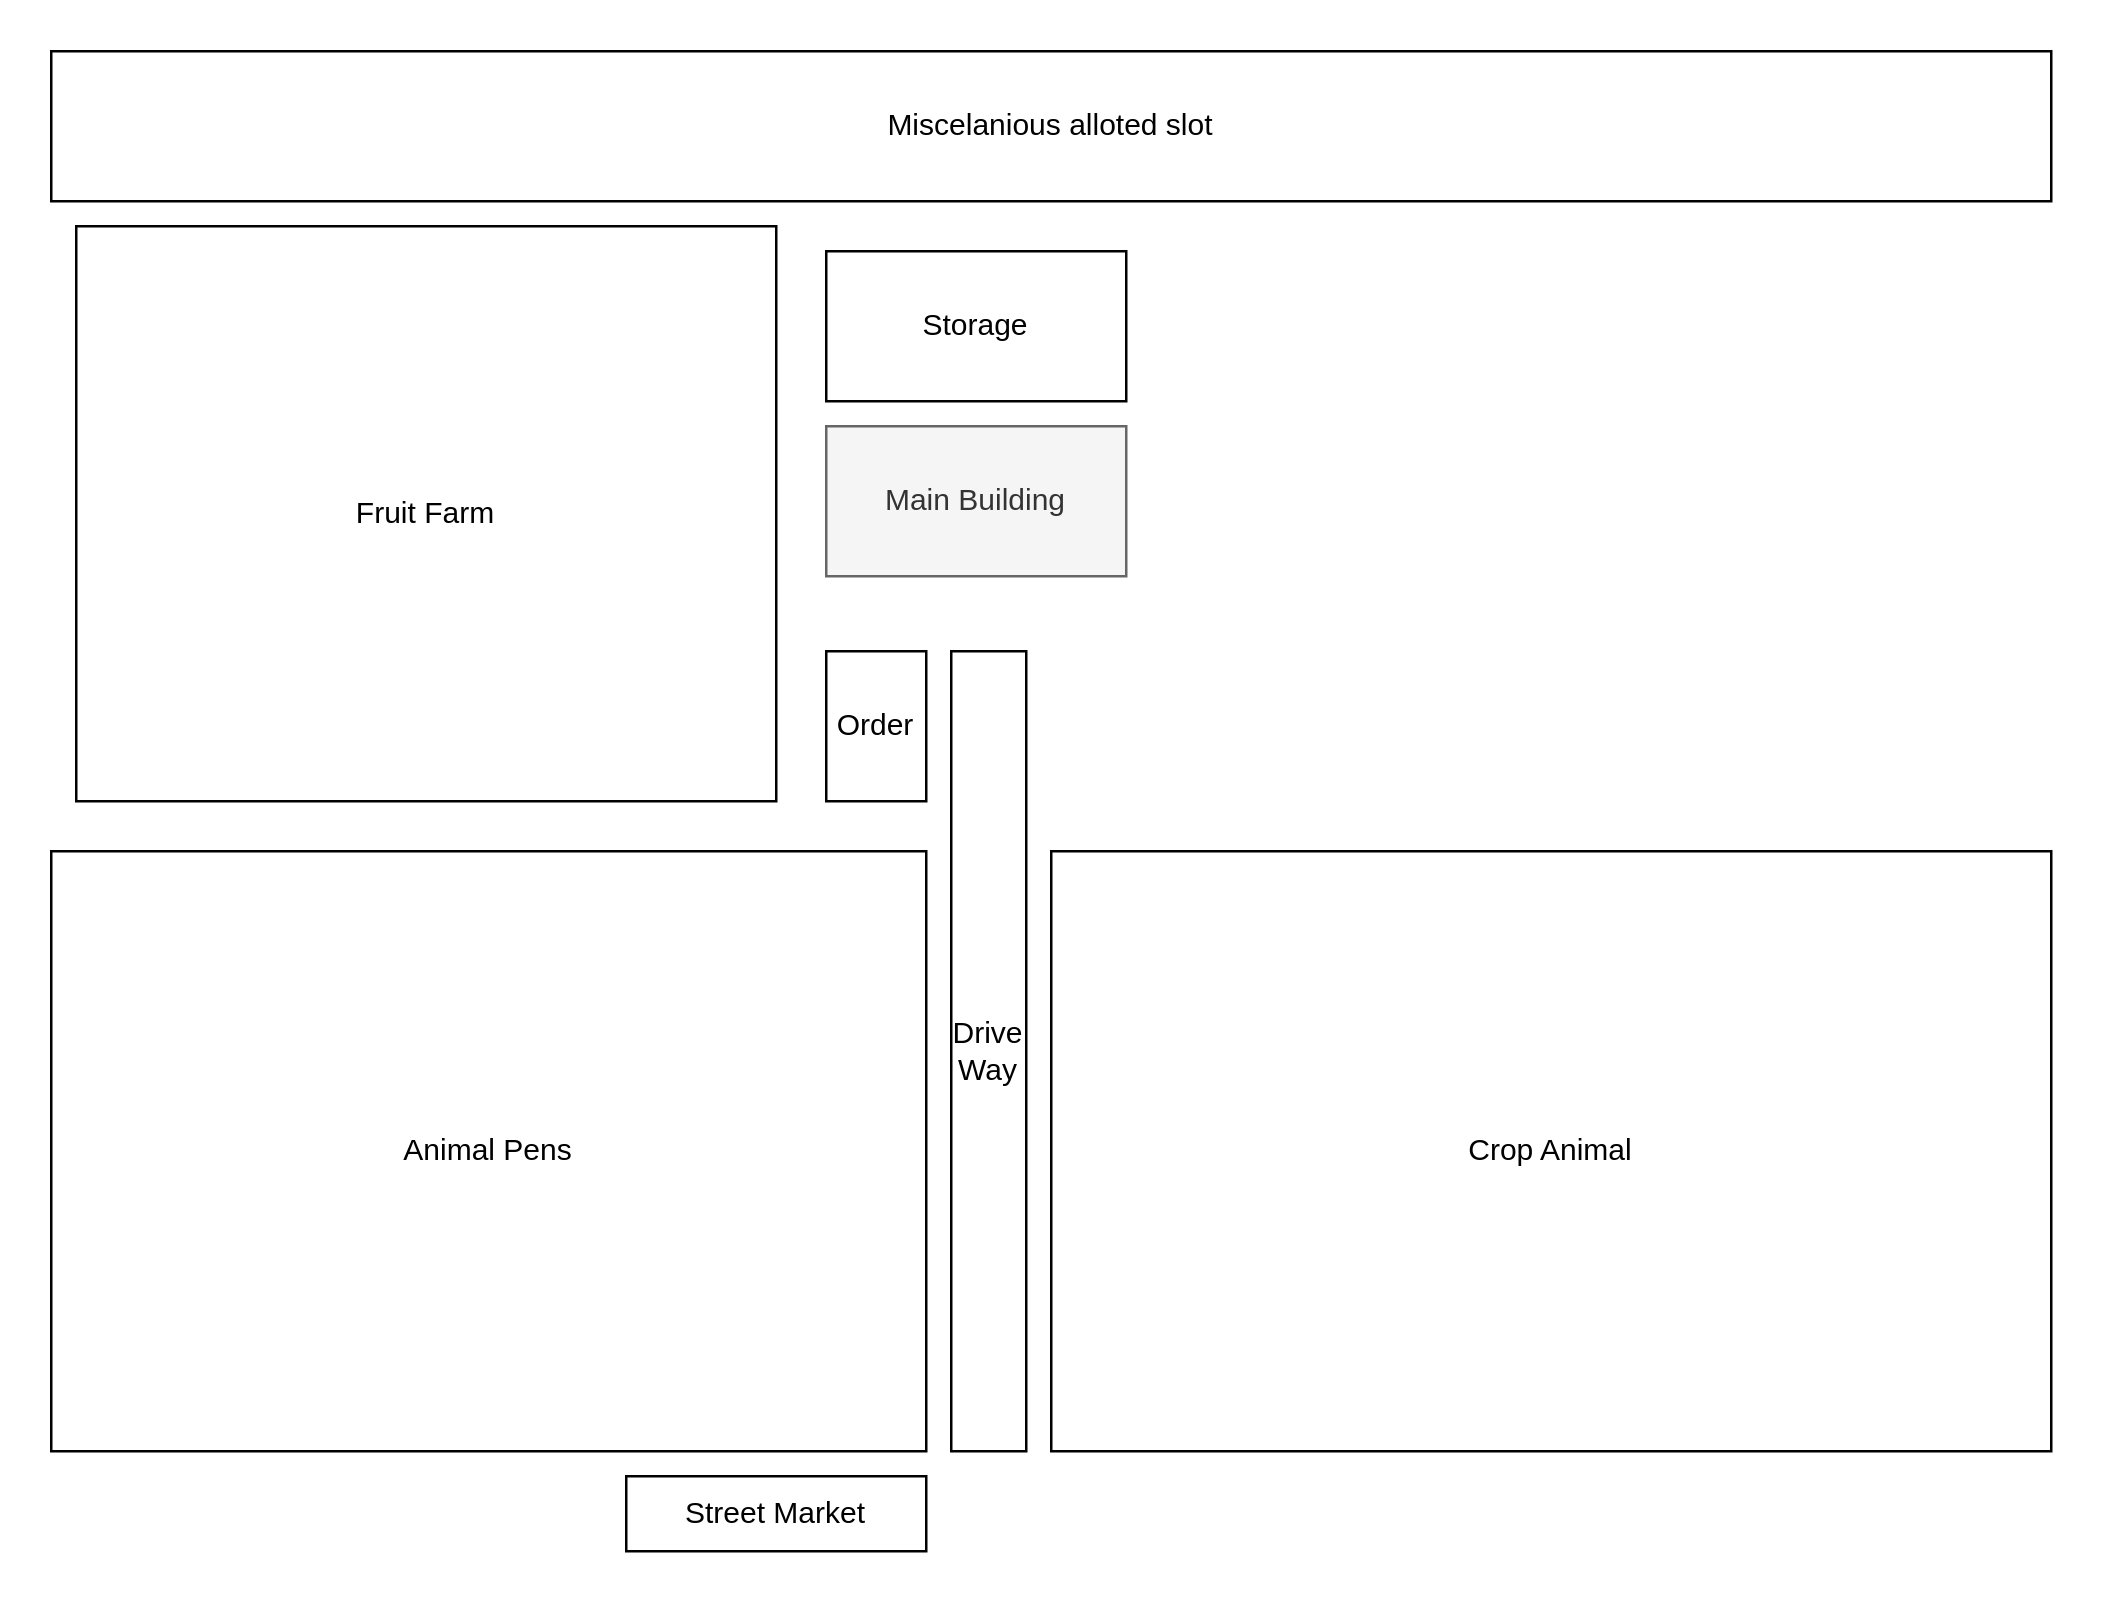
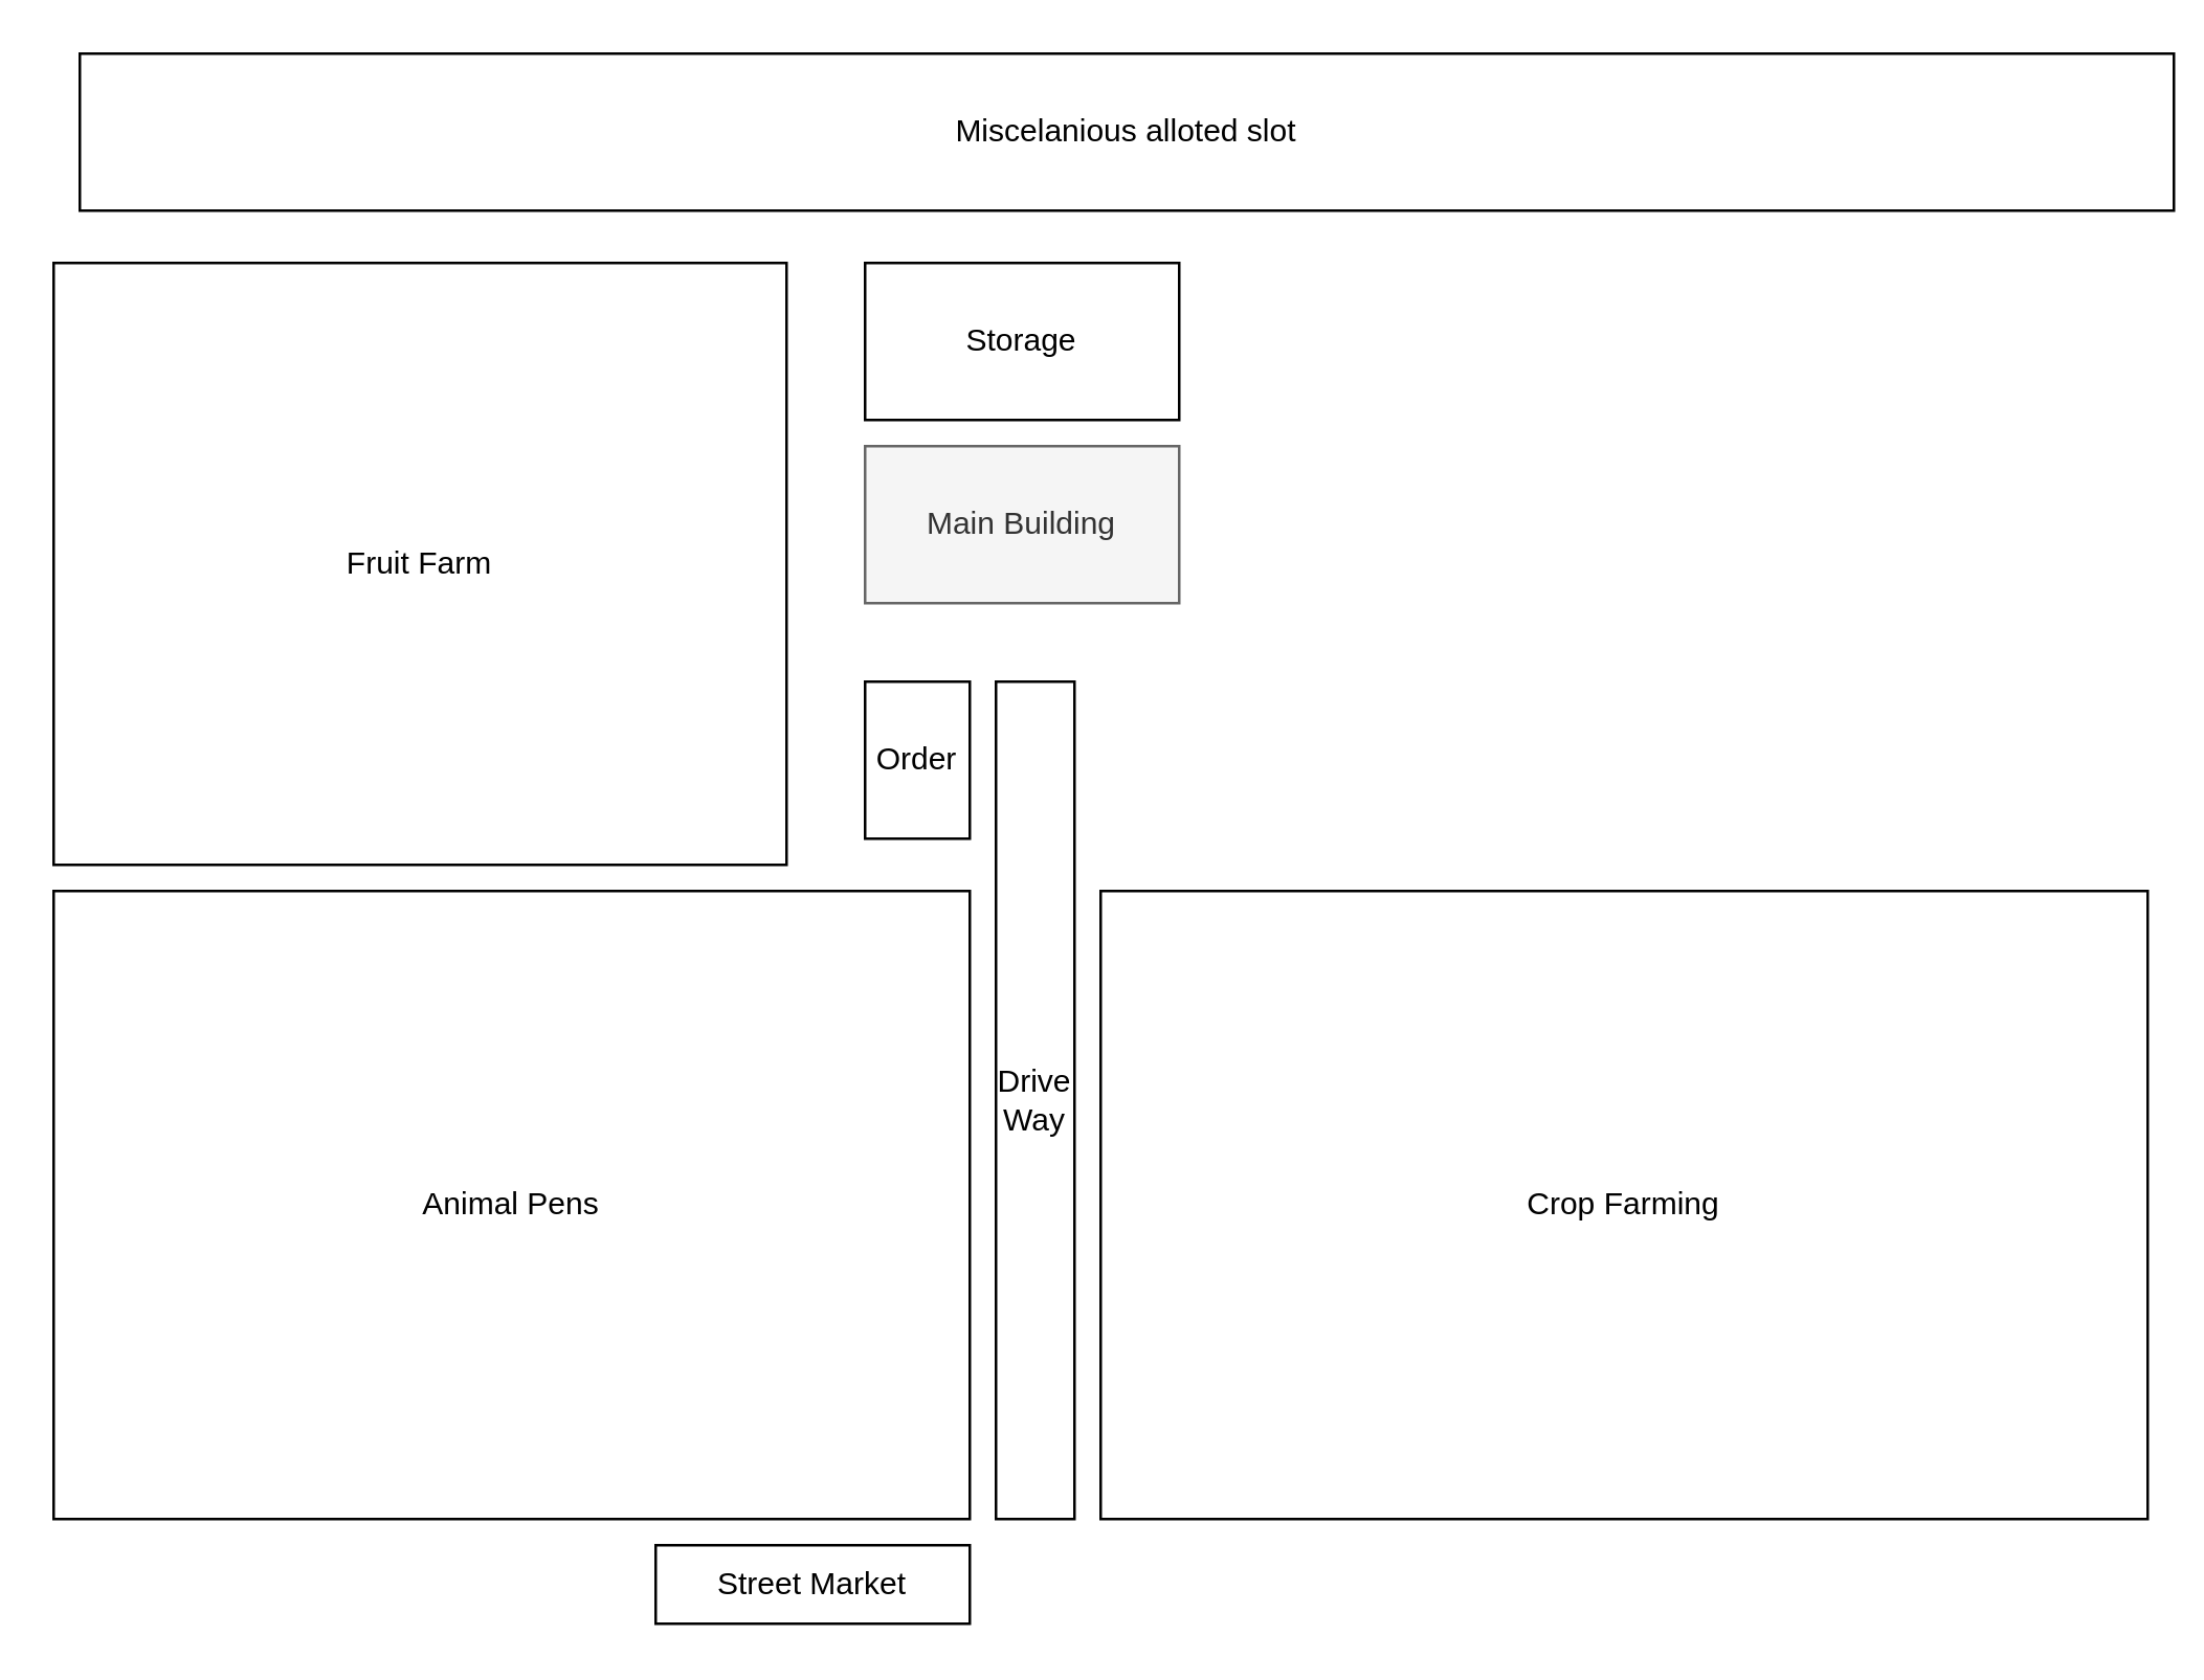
  <mxCell id="0" />
  <mxCell id="1" parent="0" />
  <mxCell id="2" value="Main Building" style="rounded=0;whiteSpace=wrap;html=1;fillColor=#f5f5f5;fontColor=#333333;strokeColor=#666666;" vertex="1" parent="1"><mxGeometry x="330" y="170" width="120" height="60" as="geometry" /></mxCell>
  <mxCell id="3" value="Drive Way" style="rounded=0;whiteSpace=wrap;html=1;" vertex="1" parent="1"><mxGeometry x="380" y="260" width="30" height="320" as="geometry" /></mxCell>
  <mxCell id="4" value="Order" style="rounded=0;whiteSpace=wrap;html=1;" vertex="1" parent="1"><mxGeometry x="330" y="260" width="40" height="60" as="geometry" /></mxCell>
- <mxCell id="5" value="Crop Animal" style="rounded=0;whiteSpace=wrap;html=1;" vertex="1" parent="1"><mxGeometry x="420" y="340" width="400" height="240" as="geometry" /></mxCell>
+ <mxCell id="5" value="Crop Farming" style="rounded=0;whiteSpace=wrap;html=1;" vertex="1" parent="1"><mxGeometry x="420" y="340" width="400" height="240" as="geometry" /></mxCell>
  <mxCell id="6" value="Animal Pens" style="rounded=0;whiteSpace=wrap;html=1;" vertex="1" parent="1"><mxGeometry x="20" y="340" width="350" height="240" as="geometry" /></mxCell>
- <mxCell id="7" value="Fruit Farm" style="rounded=0;whiteSpace=wrap;html=1;" vertex="1" parent="1"><mxGeometry x="30" y="90" width="280" height="230" as="geometry" /></mxCell>
+ <mxCell id="7" value="Fruit Farm" style="rounded=0;whiteSpace=wrap;html=1;" vertex="1" parent="1"><mxGeometry x="20" y="100" width="280" height="230" as="geometry" /></mxCell>
  <mxCell id="8" value="Storage" style="rounded=0;whiteSpace=wrap;html=1;" vertex="1" parent="1"><mxGeometry x="330" y="100" width="120" height="60" as="geometry" /></mxCell>
  <mxCell id="9" value="Street Market" style="rounded=0;whiteSpace=wrap;html=1;" vertex="1" parent="1"><mxGeometry x="250" y="590" width="120" height="30" as="geometry" /></mxCell>
- <mxCell id="10" value="Miscelanious alloted slot" style="rounded=0;whiteSpace=wrap;html=1;" vertex="1" parent="1"><mxGeometry x="20" y="20" width="800" height="60" as="geometry" /></mxCell>
+ <mxCell id="10" value="Miscelanious alloted slot" style="rounded=0;whiteSpace=wrap;html=1;" vertex="1" parent="1"><mxGeometry x="30" y="20" width="800" height="60" as="geometry" /></mxCell>
